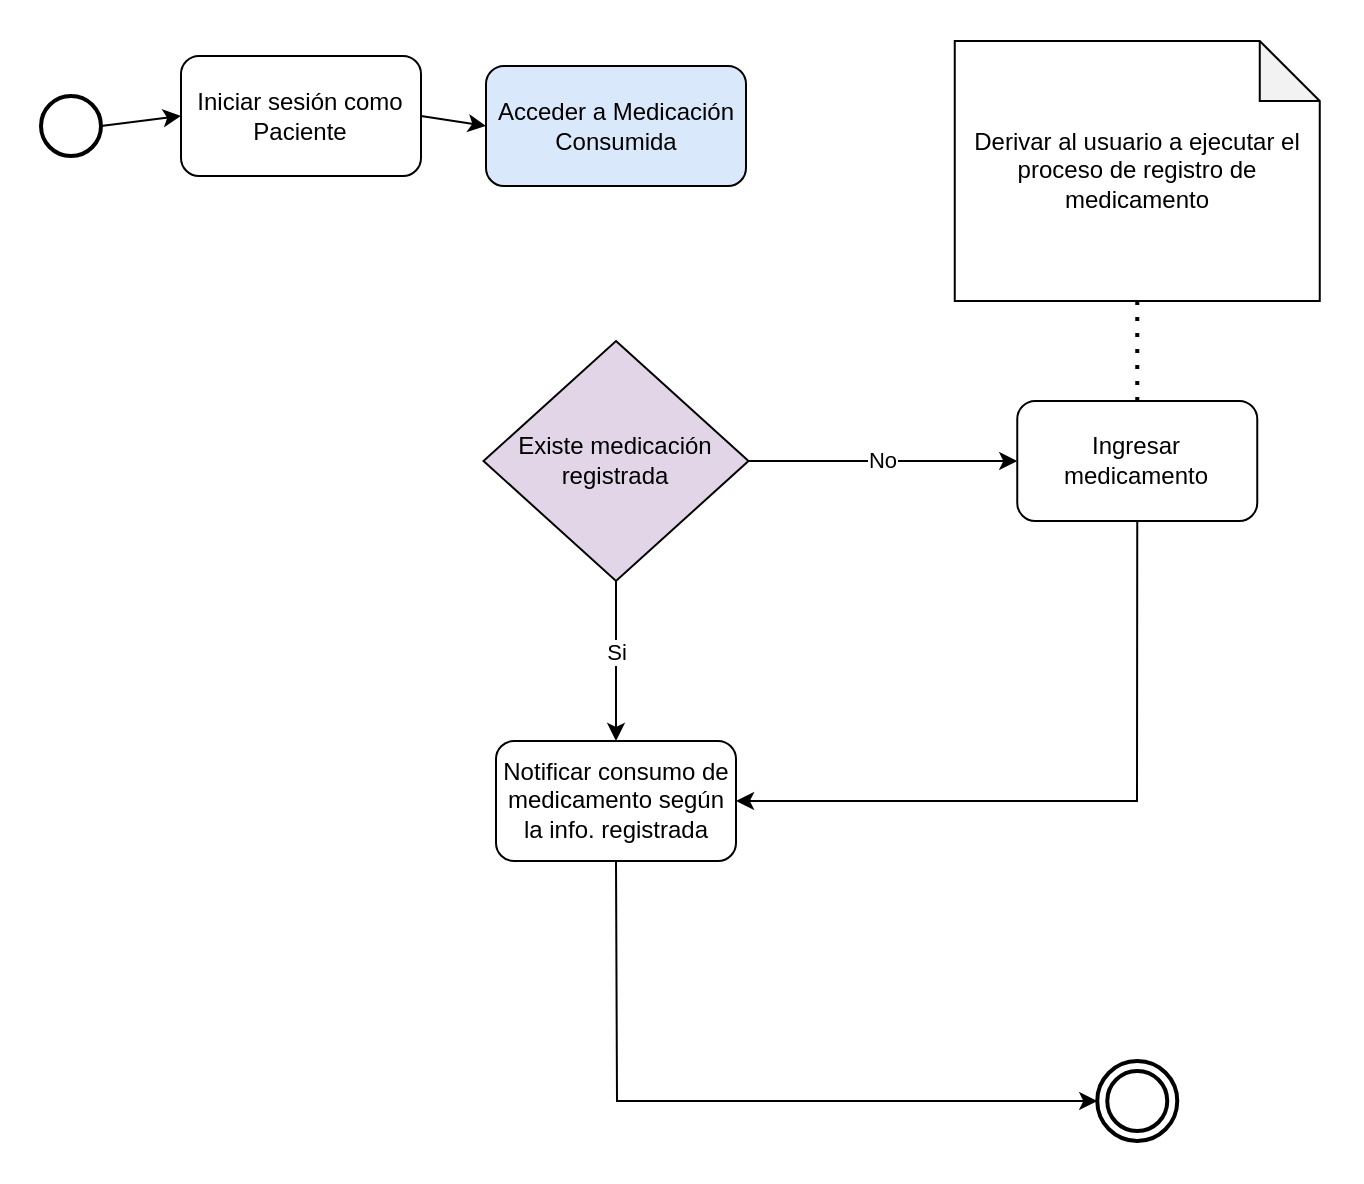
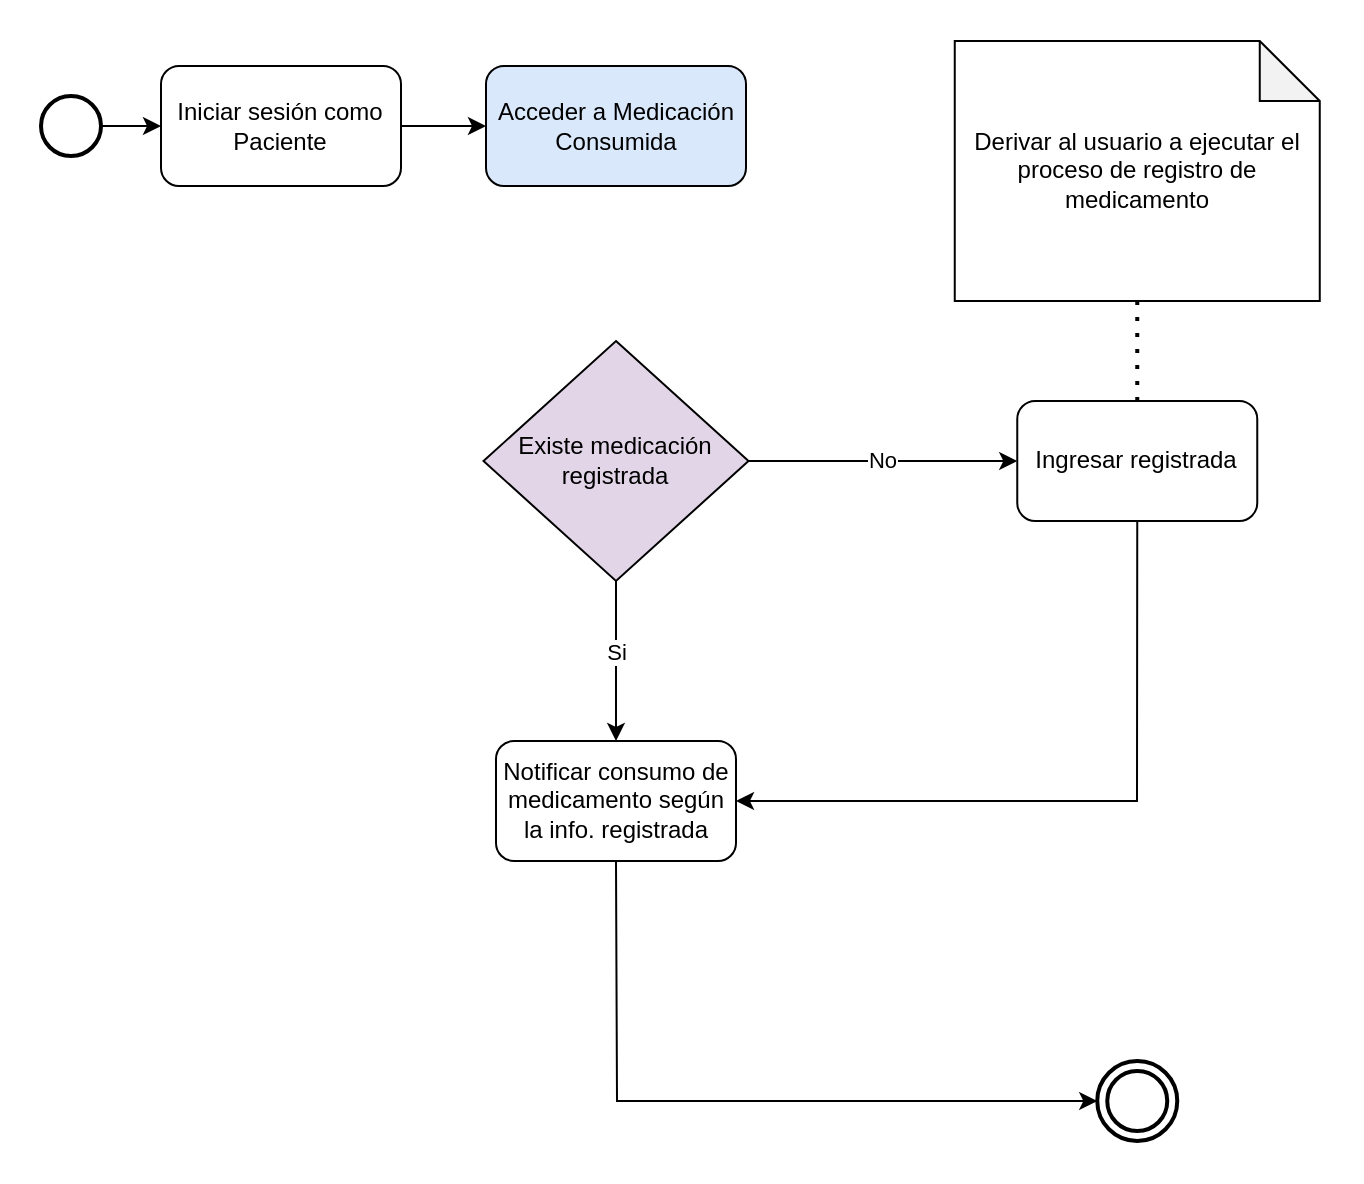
  <mxCell id="0" />
  <mxCell id="1" parent="0" />
  <mxCell id="2" value="" style="strokeWidth=2;html=1;shape=mxgraph.flowchart.start_2;whiteSpace=wrap;" vertex="1" parent="1"><mxGeometry x="20" y="47.5" width="30" height="30" as="geometry" /></mxCell>
  <mxCell id="3" value="" style="ellipse;shape=doubleEllipse;whiteSpace=wrap;html=1;aspect=fixed;perimeterSpacing=0;strokeWidth=2;" vertex="1" parent="1"><mxGeometry x="548.13" y="530" width="40" height="40" as="geometry" /></mxCell>
- <mxCell id="4" value="Iniciar sesión como Paciente" style="rounded=1;whiteSpace=wrap;html=1;" vertex="1" parent="1"><mxGeometry x="90" y="27.5" width="120" height="60" as="geometry" /></mxCell>
+ <mxCell id="4" value="Iniciar sesión como Paciente" style="rounded=1;whiteSpace=wrap;html=1;" vertex="1" parent="1"><mxGeometry x="80" y="32.5" width="120" height="60" as="geometry" /></mxCell>
  <mxCell id="5" value="" style="endArrow=classic;html=1;rounded=0;exitX=1;exitY=0.5;exitDx=0;exitDy=0;exitPerimeter=0;entryX=0;entryY=0.5;entryDx=0;entryDy=0;" edge="1" parent="1" source="2" target="4"><mxGeometry width="50" height="50" relative="1" as="geometry"><mxPoint x="170" y="352.5" as="sourcePoint" /><mxPoint x="220" y="302.5" as="targetPoint" /></mxGeometry></mxCell>
  <mxCell id="6" value="" style="endArrow=classic;html=1;rounded=0;exitX=1;exitY=0.5;exitDx=0;exitDy=0;entryX=0;entryY=0.5;entryDx=0;entryDy=0;" edge="1" parent="1" source="4" target="14"><mxGeometry width="50" height="50" relative="1" as="geometry"><mxPoint x="70" y="87.5" as="sourcePoint" /><mxPoint x="120" y="87.5" as="targetPoint" /></mxGeometry></mxCell>
  <mxCell id="7" value="Existe medicación registrada" style="rhombus;whiteSpace=wrap;html=1;fillColor=#e1d5e7;" vertex="1" parent="1"><mxGeometry x="241.25" y="170" width="132.5" height="120" as="geometry" /></mxCell>
- <mxCell id="8" value="Ingresar medicamento" style="rounded=1;whiteSpace=wrap;html=1;" vertex="1" parent="1"><mxGeometry x="508.13" y="200" width="120" height="60" as="geometry" /></mxCell>
+ <mxCell id="8" value="Ingresar registrada" style="rounded=1;whiteSpace=wrap;html=1;" vertex="1" parent="1"><mxGeometry x="508.13" y="200" width="120" height="60" as="geometry" /></mxCell>
  <mxCell id="9" value="No" style="endArrow=classic;html=1;rounded=0;exitX=1;exitY=0.5;exitDx=0;exitDy=0;entryX=0;entryY=0.5;entryDx=0;entryDy=0;" edge="1" parent="1" source="7" target="8"><mxGeometry width="50" height="50" relative="1" as="geometry"><mxPoint x="340" y="117.5" as="sourcePoint" /><mxPoint x="340" y="147.5" as="targetPoint" /><Array as="points" /></mxGeometry></mxCell>
  <mxCell id="10" value="" style="endArrow=classic;html=1;rounded=0;exitX=0.5;exitY=1;exitDx=0;exitDy=0;entryX=0.5;entryY=0;entryDx=0;entryDy=0;" edge="1" parent="1" source="7" target="12"><mxGeometry width="50" height="50" relative="1" as="geometry"><mxPoint x="340" y="117.5" as="sourcePoint" /><mxPoint x="307.5" y="400" as="targetPoint" /><Array as="points" /></mxGeometry></mxCell>
  <mxCell id="11" value="Si" style="edgeLabel;html=1;align=center;verticalAlign=middle;resizable=0;points=[];" vertex="1" connectable="0" parent="10"><mxGeometry x="-0.427" y="1" relative="1" as="geometry"><mxPoint x="-1" y="12" as="offset" /></mxGeometry></mxCell>
  <mxCell id="12" value="Notificar consumo de medicamento según la info. registrada" style="rounded=1;whiteSpace=wrap;html=1;" vertex="1" parent="1"><mxGeometry x="247.5" y="370" width="120" height="60" as="geometry" /></mxCell>
  <mxCell id="13" value="Derivar al usuario a ejecutar el proceso de registro de medicamento" style="shape=note;whiteSpace=wrap;html=1;backgroundOutline=1;darkOpacity=0.05;" vertex="1" parent="1"><mxGeometry x="476.88" y="20" width="182.5" height="130" as="geometry" /></mxCell>
  <mxCell id="14" value="Acceder a Medicación Consumida" style="rounded=1;whiteSpace=wrap;html=1;fillColor=#dae8fc;" vertex="1" parent="1"><mxGeometry x="242.5" y="32.5" width="130" height="60" as="geometry" /></mxCell>
  <mxCell id="15" value="" style="endArrow=none;dashed=1;html=1;dashPattern=1 3;strokeWidth=2;rounded=0;exitX=0.5;exitY=0;exitDx=0;exitDy=0;" edge="1" parent="1" source="8" target="13"><mxGeometry width="50" height="50" relative="1" as="geometry"><mxPoint x="410" y="127.5" as="sourcePoint" /><mxPoint x="460" y="77.5" as="targetPoint" /></mxGeometry></mxCell>
  <mxCell id="16" value="" style="endArrow=classic;html=1;rounded=0;entryX=1;entryY=0.5;entryDx=0;entryDy=0;exitX=0.5;exitY=1;exitDx=0;exitDy=0;" edge="1" parent="1" source="8" target="12"><mxGeometry width="50" height="50" relative="1" as="geometry"><mxPoint x="573.13" y="270" as="sourcePoint" /><mxPoint x="372.5" y="440" as="targetPoint" /><Array as="points"><mxPoint x="568" y="400" /><mxPoint x="510" y="400" /></Array></mxGeometry></mxCell>
  <mxCell id="17" value="" style="endArrow=classic;html=1;rounded=0;exitX=0.5;exitY=1;exitDx=0;exitDy=0;entryX=0;entryY=0.5;entryDx=0;entryDy=0;" edge="1" parent="1" source="12" target="3"><mxGeometry width="50" height="50" relative="1" as="geometry"><mxPoint x="318" y="400" as="sourcePoint" /><mxPoint x="410" y="670" as="targetPoint" /><Array as="points"><mxPoint x="308" y="550" /></Array></mxGeometry></mxCell>
